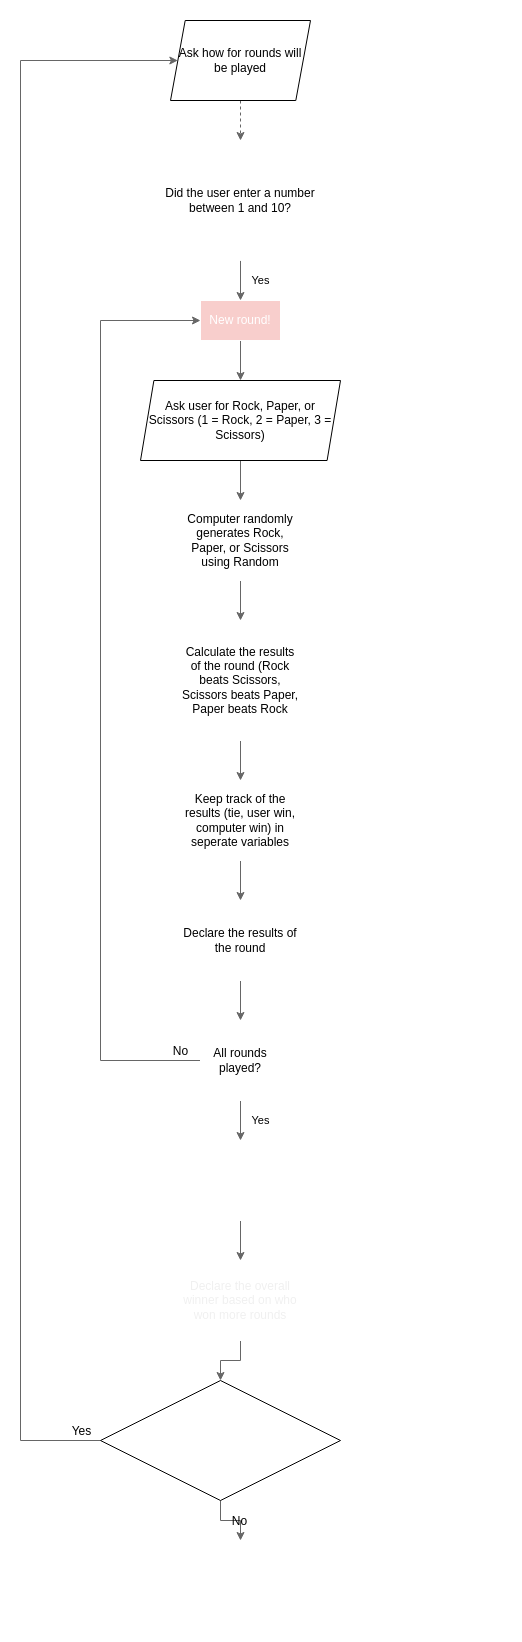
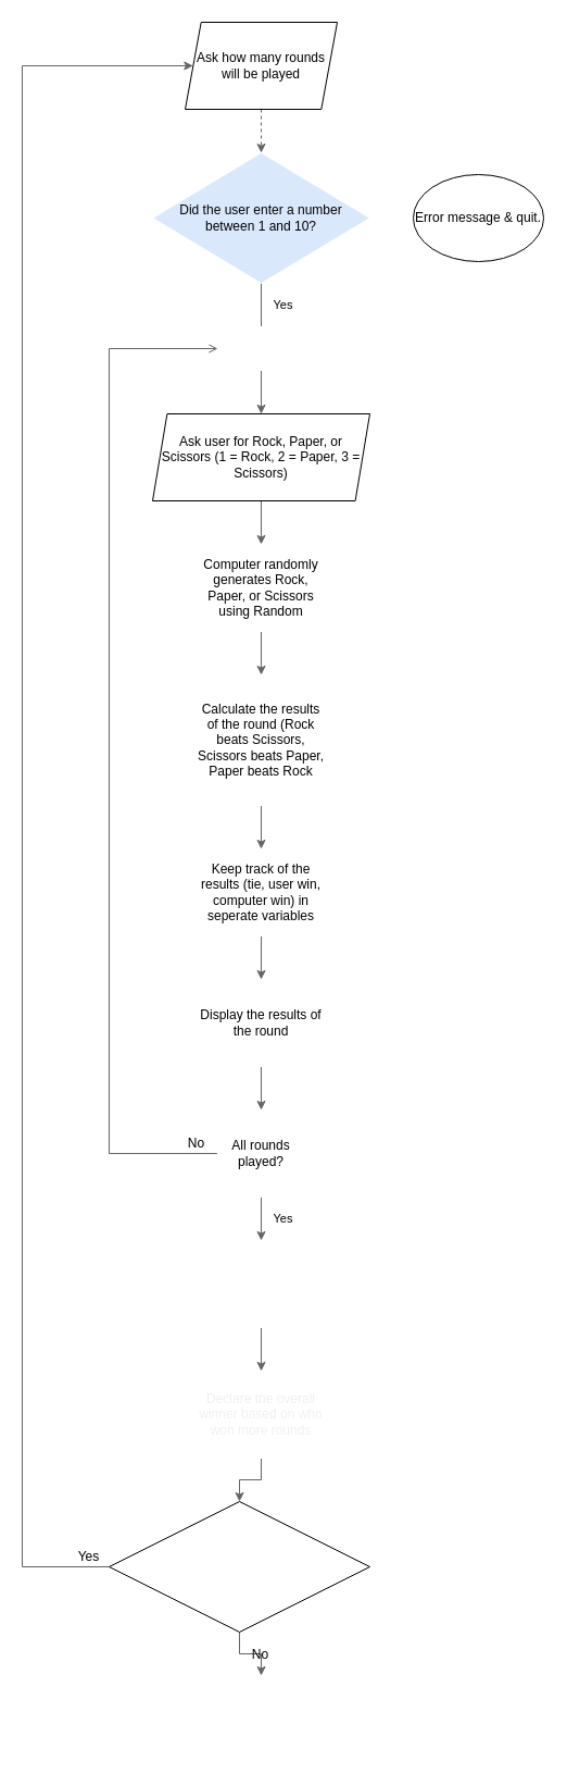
  <mxCell id="0" />
  <mxCell id="1" parent="0" />
  <mxCell id="2" style="edgeStyle=orthogonalEdgeStyle;rounded=0;orthogonalLoop=1;jettySize=auto;html=1;exitX=0.5;exitY=1;exitDx=0;exitDy=0;entryX=0.5;entryY=0;entryDx=0;entryDy=0;fillColor=#f5f5f5;strokeColor=#666666;dashed=1;" edge="1" parent="1" source="3" target="10"><mxGeometry relative="1" as="geometry"><mxPoint x="240" y="180" as="targetPoint" /></mxGeometry></mxCell>
- <mxCell id="3" value="&lt;font style=&quot;font-size: 12px&quot;&gt;Ask how for rounds will be played&lt;/font&gt;" style="shape=parallelogram;perimeter=parallelogramPerimeter;whiteSpace=wrap;html=1;size=0.105;" vertex="1" parent="1"><mxGeometry x="170" width="140" height="80" as="geometry" y="20" /></mxCell>
- <mxCell id="4" value="Yes" style="edgeStyle=orthogonalEdgeStyle;rounded=0;orthogonalLoop=1;jettySize=auto;html=1;exitX=0.5;exitY=1;exitDx=0;exitDy=0;entryX=0.5;entryY=0;entryDx=0;entryDy=0;fillColor=#f5f5f5;strokeColor=#666666;labelBackgroundColor=none;fontColor=#000000;" edge="1" parent="1" source="10" target="22"><mxGeometry y="20" relative="1" as="geometry"><mxPoint x="240" y="260" as="sourcePoint" /><mxPoint x="200" y="280" as="targetPoint" /><mxPoint as="offset" /></mxGeometry></mxCell>
+ <mxCell id="3" value="&lt;font style=&quot;font-size: 12px&quot;&gt;Ask how many rounds will be played&lt;/font&gt;" style="shape=parallelogram;perimeter=parallelogramPerimeter;whiteSpace=wrap;html=1;size=0.105;" vertex="1" parent="1"><mxGeometry x="170" width="140" height="80" as="geometry" y="20" /></mxCell>
+ <mxCell id="4" value="Yes" style="edgeStyle=orthogonalEdgeStyle;rounded=0;orthogonalLoop=1;jettySize=auto;html=1;exitX=0.5;exitY=1;exitDx=0;exitDy=0;entryX=0.5;entryY=0;entryDx=0;entryDy=0;fillColor=#f5f5f5;strokeColor=#666666;labelBackgroundColor=none;fontColor=#000000;endArrow=none;" edge="1" parent="1" source="10" target="22"><mxGeometry y="20" relative="1" as="geometry"><mxPoint x="240" y="260" as="sourcePoint" /><mxPoint x="200" y="280" as="targetPoint" /><mxPoint as="offset" /></mxGeometry></mxCell>
+ <mxCell id="5" value="Error message &amp;amp; quit." style="ellipse;whiteSpace=wrap;html=1;" vertex="1" parent="1"><mxGeometry x="380" y="160" width="120" height="80" as="geometry" /></mxCell>
  <mxCell id="6" style="edgeStyle=orthogonalEdgeStyle;rounded=0;orthogonalLoop=1;jettySize=auto;html=1;exitX=0.5;exitY=1;exitDx=0;exitDy=0;fillColor=#f5f5f5;strokeColor=#666666;" edge="1" parent="1" source="7" target="9"><mxGeometry relative="1" as="geometry" /></mxCell>
  <mxCell id="7" value="Ask user for Rock, Paper, or Scissors (1 = Rock, 2 = Paper, 3 = Scissors)" style="shape=parallelogram;perimeter=parallelogramPerimeter;whiteSpace=wrap;html=1;labelBackgroundColor=none;size=0.067;" vertex="1" parent="1"><mxGeometry x="140" y="380" width="200" height="80" as="geometry" /></mxCell>
  <mxCell id="8" style="edgeStyle=orthogonalEdgeStyle;rounded=0;orthogonalLoop=1;jettySize=auto;html=1;exitX=0.5;exitY=1;exitDx=0;exitDy=0;entryX=0.5;entryY=0;entryDx=0;entryDy=0;fillColor=#f5f5f5;strokeColor=#666666;" edge="1" parent="1" source="9" target="12"><mxGeometry relative="1" as="geometry"><mxPoint x="240" y="780" as="targetPoint" /></mxGeometry></mxCell>
  <mxCell id="9" value="Computer randomly generates Rock, Paper, or Scissors using Random" style="rounded=0;whiteSpace=wrap;html=1;labelBackgroundColor=none;strokeColor=#FFFFFF;" vertex="1" parent="1"><mxGeometry x="180" y="500" width="120" height="80" as="geometry" /></mxCell>
- <mxCell id="10" value="&lt;span style=&quot;white-space: normal&quot;&gt;Did the user enter a number between 1 and 10?&lt;/span&gt;" style="rhombus;whiteSpace=wrap;html=1;labelBackgroundColor=none;strokeColor=#FFFFFF;" vertex="1" parent="1"><mxGeometry x="140" y="140" width="200" height="120" as="geometry" /></mxCell>
+ <mxCell id="10" value="&lt;span style=&quot;white-space: normal&quot;&gt;Did the user enter a number between 1 and 10?&lt;/span&gt;" style="rhombus;whiteSpace=wrap;html=1;labelBackgroundColor=none;strokeColor=#FFFFFF;fillColor=#dae8fc;" vertex="1" parent="1"><mxGeometry x="140" y="140" width="200" height="120" as="geometry" /></mxCell>
  <mxCell id="11" style="edgeStyle=orthogonalEdgeStyle;rounded=0;orthogonalLoop=1;jettySize=auto;html=1;exitX=0.5;exitY=1;exitDx=0;exitDy=0;entryX=0.5;entryY=0;entryDx=0;entryDy=0;fillColor=#f5f5f5;strokeColor=#666666;" edge="1" parent="1" source="12" target="14"><mxGeometry relative="1" as="geometry"><mxPoint x="240" y="780" as="targetPoint" /></mxGeometry></mxCell>
  <mxCell id="12" value="Calculate the results of the round (Rock beats Scissors, Scissors beats Paper, Paper beats Rock" style="rounded=0;whiteSpace=wrap;html=1;labelBackgroundColor=none;strokeColor=#FFFFFF;" vertex="1" parent="1"><mxGeometry x="180" y="620" width="120" height="120" as="geometry" /></mxCell>
  <mxCell id="13" style="edgeStyle=orthogonalEdgeStyle;rounded=0;orthogonalLoop=1;jettySize=auto;html=1;exitX=0.5;exitY=1;exitDx=0;exitDy=0;entryX=0.5;entryY=0;entryDx=0;entryDy=0;fillColor=#f5f5f5;strokeColor=#666666;" edge="1" parent="1" source="14" target="16"><mxGeometry relative="1" as="geometry" /></mxCell>
  <mxCell id="14" value="Keep track of the results (tie, user win, computer win) in seperate variables" style="rounded=0;whiteSpace=wrap;html=1;labelBackgroundColor=none;strokeColor=#FFFFFF;" vertex="1" parent="1"><mxGeometry x="180" y="780" width="120" height="80" as="geometry" /></mxCell>
  <mxCell id="15" style="edgeStyle=orthogonalEdgeStyle;rounded=0;orthogonalLoop=1;jettySize=auto;html=1;exitX=0.5;exitY=1;exitDx=0;exitDy=0;entryX=0.5;entryY=0;entryDx=0;entryDy=0;fillColor=#f5f5f5;strokeColor=#666666;" edge="1" parent="1" source="16" target="20"><mxGeometry relative="1" as="geometry" /></mxCell>
- <mxCell id="16" value="Declare the results of the round" style="rounded=0;whiteSpace=wrap;html=1;labelBackgroundColor=none;strokeColor=#FFFFFF;" vertex="1" parent="1"><mxGeometry x="180" y="900" width="120" height="80" as="geometry" /></mxCell>
- <mxCell id="17" style="edgeStyle=orthogonalEdgeStyle;rounded=0;orthogonalLoop=1;jettySize=auto;html=1;exitX=0;exitY=0.5;exitDx=0;exitDy=0;entryX=0;entryY=0.5;entryDx=0;entryDy=0;fillColor=#f5f5f5;strokeColor=#666666;" edge="1" parent="1" source="20" target="22"><mxGeometry relative="1" as="geometry"><mxPoint x="100" y="460" as="targetPoint" /><Array as="points"><mxPoint x="100" y="1060" /><mxPoint x="100" y="320" /></Array></mxGeometry></mxCell>
+ <mxCell id="16" value="Display the results of the round" style="rounded=0;whiteSpace=wrap;html=1;labelBackgroundColor=none;strokeColor=#FFFFFF;" vertex="1" parent="1"><mxGeometry x="180" y="900" width="120" height="80" as="geometry" /></mxCell>
+ <mxCell id="17" style="edgeStyle=orthogonalEdgeStyle;rounded=0;orthogonalLoop=1;jettySize=auto;html=1;exitX=0;exitY=0.5;exitDx=0;exitDy=0;entryX=0;entryY=0.5;entryDx=0;entryDy=0;fillColor=#f5f5f5;strokeColor=#666666;endArrow=open;" edge="1" parent="1" source="20" target="22"><mxGeometry relative="1" as="geometry"><mxPoint x="100" y="460" as="targetPoint" /><Array as="points"><mxPoint x="100" y="1060" /><mxPoint x="100" y="320" /></Array></mxGeometry></mxCell>
  <mxCell id="18" value="No" style="text;html=1;resizable=0;points=[];align=center;verticalAlign=middle;labelBackgroundColor=none;fontColor=#000000;" vertex="1" connectable="0" parent="17"><mxGeometry x="-0.923" relative="1" as="geometry"><mxPoint x="15" y="-10" as="offset" /></mxGeometry></mxCell>
  <mxCell id="19" value="&lt;font&gt;Yes&lt;br&gt;&lt;/font&gt;" style="edgeStyle=orthogonalEdgeStyle;rounded=0;orthogonalLoop=1;jettySize=auto;html=1;exitX=0.5;exitY=1;exitDx=0;exitDy=0;entryX=0.5;entryY=0;entryDx=0;entryDy=0;fontColor=#000000;fillColor=#f5f5f5;strokeColor=#666666;labelBackgroundColor=none;" edge="1" parent="1" source="20" target="24"><mxGeometry y="20" relative="1" as="geometry"><mxPoint as="offset" /></mxGeometry></mxCell>
  <mxCell id="20" value="All rounds played?" style="whiteSpace=wrap;html=1;labelBackgroundColor=none;strokeColor=#FFFFFF;rounded=1;" vertex="1" parent="1"><mxGeometry x="200" y="1020" width="80" height="80" as="geometry" /></mxCell>
  <mxCell id="21" style="edgeStyle=orthogonalEdgeStyle;rounded=0;orthogonalLoop=1;jettySize=auto;html=1;exitX=0.5;exitY=1;exitDx=0;exitDy=0;entryX=0.5;entryY=0;entryDx=0;entryDy=0;fontColor=#000000;fillColor=#f5f5f5;strokeColor=#666666;" edge="1" parent="1" source="22" target="7"><mxGeometry relative="1" as="geometry" /></mxCell>
- <mxCell id="22" value="&lt;font color=&quot;#ffffff&quot;&gt;New round!&lt;/font&gt;" style="rounded=0;whiteSpace=wrap;html=1;labelBackgroundColor=none;strokeColor=#FFFFFF;fontColor=#000000;fillColor=#f8cecc;" vertex="1" parent="1"><mxGeometry x="200" y="300" width="80" height="40" as="geometry" /></mxCell>
+ <mxCell id="22" value="&lt;font color=&quot;#ffffff&quot;&gt;New round!&lt;/font&gt;" style="rounded=0;whiteSpace=wrap;html=1;labelBackgroundColor=none;strokeColor=#FFFFFF;fontColor=#000000;" vertex="1" parent="1"><mxGeometry x="200" y="300" width="80" height="40" as="geometry" /></mxCell>
  <mxCell id="23" style="edgeStyle=orthogonalEdgeStyle;rounded=0;orthogonalLoop=1;jettySize=auto;html=1;exitX=0.5;exitY=1;exitDx=0;exitDy=0;entryX=0.5;entryY=0;entryDx=0;entryDy=0;fontColor=#000000;fillColor=#f5f5f5;strokeColor=#666666;" edge="1" parent="1" source="24" target="26"><mxGeometry relative="1" as="geometry" /></mxCell>
  <mxCell id="24" value="&lt;font color=&quot;#ffffff&quot;&gt;Print out the total number of ties, user wins, and computer wins&lt;/font&gt;" style="rounded=0;whiteSpace=wrap;html=1;labelBackgroundColor=none;strokeColor=#FFFFFF;fontColor=#000000;" vertex="1" parent="1"><mxGeometry x="180" y="1140" width="120" height="80" as="geometry" /></mxCell>
  <mxCell id="25" style="edgeStyle=orthogonalEdgeStyle;rounded=0;orthogonalLoop=1;jettySize=auto;html=1;exitX=0.5;exitY=1;exitDx=0;exitDy=0;entryX=0.5;entryY=0;entryDx=0;entryDy=0;fontColor=#000000;fillColor=#f5f5f5;strokeColor=#666666;" edge="1" parent="1" source="26" target="31"><mxGeometry relative="1" as="geometry" /></mxCell>
  <mxCell id="26" value="&lt;span style=&quot;color: rgb(240 , 240 , 240) ; text-align: left&quot;&gt;Declare the overall winner based on who won more rounds&lt;/span&gt;" style="rounded=0;whiteSpace=wrap;html=1;labelBackgroundColor=none;strokeColor=#FFFFFF;fontColor=#000000;" vertex="1" parent="1"><mxGeometry x="180" y="1260" width="120" height="80" as="geometry" /></mxCell>
  <mxCell id="27" style="edgeStyle=orthogonalEdgeStyle;rounded=0;orthogonalLoop=1;jettySize=auto;html=1;exitX=0;exitY=0.5;exitDx=0;exitDy=0;fontColor=#000000;entryX=0;entryY=0.5;entryDx=0;entryDy=0;fillColor=#f5f5f5;strokeColor=#666666;" edge="1" parent="1" source="31" target="3"><mxGeometry relative="1" as="geometry"><mxPoint x="0" y="60" as="targetPoint" /><Array as="points"><mxPoint x="20" y="1440" /><mxPoint x="20" y="60" /></Array></mxGeometry></mxCell>
  <mxCell id="28" value="Yes" style="text;html=1;resizable=0;points=[];align=center;verticalAlign=middle;labelBackgroundColor=none;fontColor=#000000;" vertex="1" connectable="0" parent="27"><mxGeometry x="-0.973" y="1" relative="1" as="geometry"><mxPoint x="2" y="-11" as="offset" /></mxGeometry></mxCell>
  <mxCell id="29" style="edgeStyle=orthogonalEdgeStyle;rounded=0;orthogonalLoop=1;jettySize=auto;html=1;exitX=0.5;exitY=1;exitDx=0;exitDy=0;entryX=0.5;entryY=0;entryDx=0;entryDy=0;fontColor=#FFFFFF;fillColor=#f5f5f5;strokeColor=#666666;" edge="1" parent="1" source="31" target="32"><mxGeometry relative="1" as="geometry" /></mxCell>
  <mxCell id="30" value="No" style="text;html=1;resizable=0;points=[];align=center;verticalAlign=middle;labelBackgroundColor=none;fontColor=#000000;" vertex="1" connectable="0" parent="29"><mxGeometry x="-0.05" y="1" relative="1" as="geometry"><mxPoint x="9" y="1" as="offset" /></mxGeometry></mxCell>
  <mxCell id="31" value="&lt;font color=&quot;#ffffff&quot;&gt;Ask the user if they'd like to play again&lt;/font&gt;" style="rhombus;whiteSpace=wrap;html=1;labelBackgroundColor=none;" vertex="1" parent="1"><mxGeometry x="100" y="1380" width="240" height="120" as="geometry" /></mxCell>
  <mxCell id="32" value="Print out &quot;Thanks for playing!&quot; and exit the program" style="ellipse;whiteSpace=wrap;html=1;labelBackgroundColor=none;strokeColor=#FFFFFF;fontColor=#FFFFFF;" vertex="1" parent="1"><mxGeometry x="160" y="1540" width="160" height="80" as="geometry" /></mxCell>
